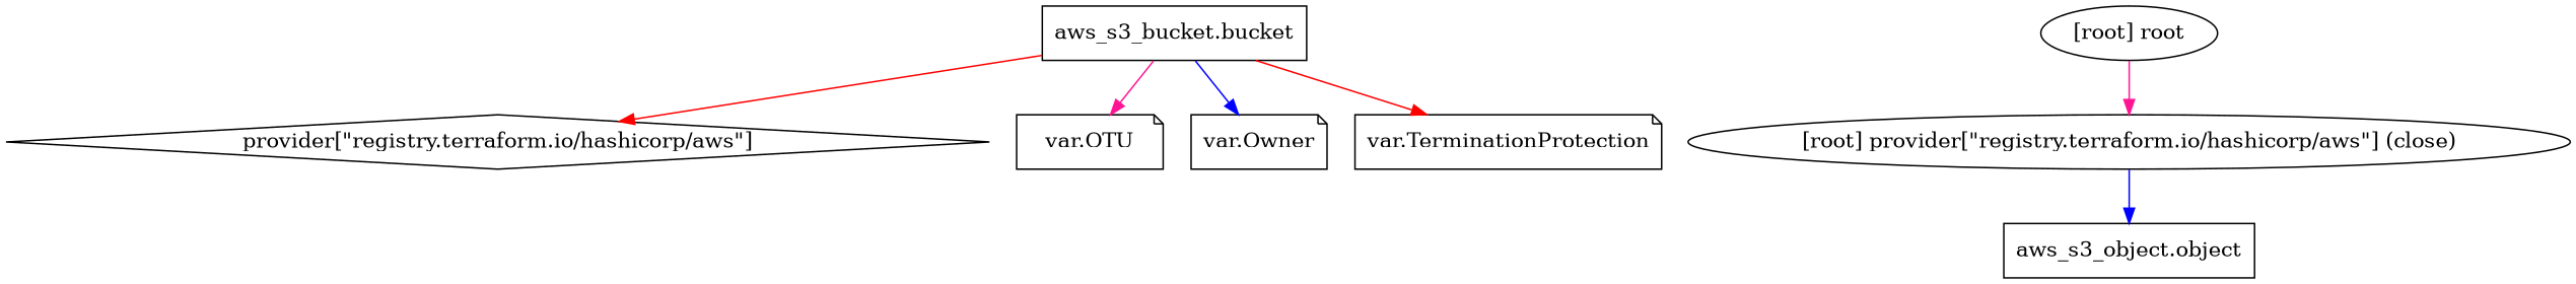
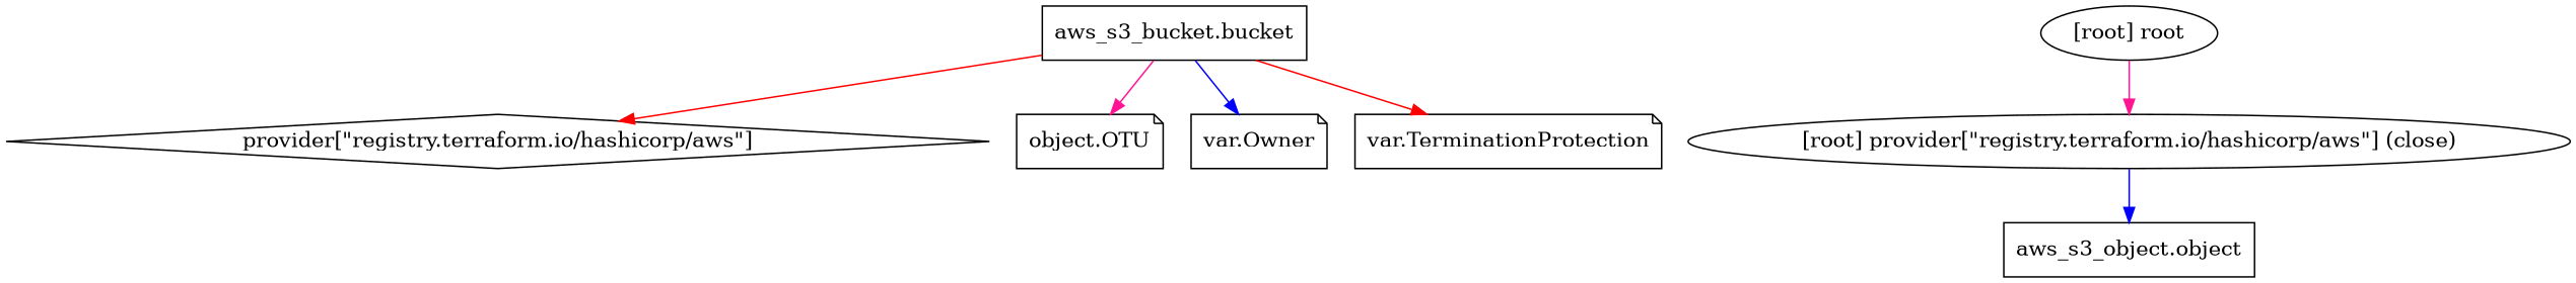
  digraph {
    compound=true
    newrank=true
    node [shape=note]
    edge [color=red]
    n1 [label="aws_s3_bucket.bucket" shape=box]
    n2 [label="provider[\"registry.terraform.io/hashicorp/aws\"]" shape=diamond]
-   n3 [label="var.OTU"]
+   n3 [label="object.OTU"]
    n4 [label="var.Owner"]
    n5 [label="var.TerminationProtection"]
    n6 [label="aws_s3_object.object" shape=box]
    "[root] provider[\"registry.terraform.io/hashicorp/aws\"] (close)" [shape=""]
    "[root] root" [shape=""]
    subgraph sub_1 {
      n1
      n2
      n3
      n4
      n5
      n6
      "[root] provider[\"registry.terraform.io/hashicorp/aws\"] (close)"
      "[root] root"
    }
    n1 -> n2
    n1 -> n3 [color=deeppink]
    n1 -> n4 [color=blue]
    n1 -> n5
    "[root] provider[\"registry.terraform.io/hashicorp/aws\"] (close)" -> n6 [color=blue]
    "[root] root" -> "[root] provider[\"registry.terraform.io/hashicorp/aws\"] (close)" [color=deeppink]
  }
